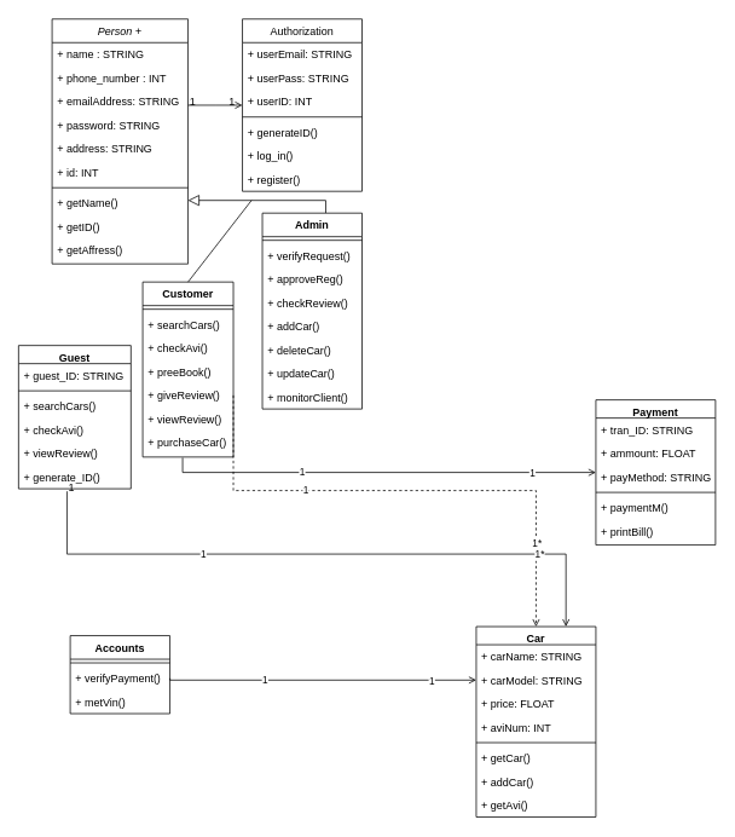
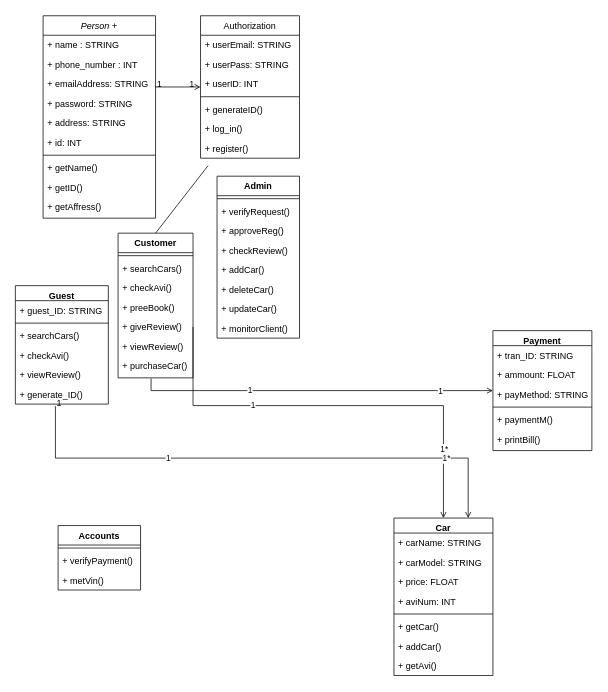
  <mxCell id="0" />
  <mxCell id="1" parent="0" />
  <mxCell id="2" value="Person +" style="swimlane;fontStyle=2;align=center;verticalAlign=top;childLayout=stackLayout;horizontal=1;startSize=26;horizontalStack=0;resizeParent=1;resizeLast=0;collapsible=1;marginBottom=0;rounded=0;shadow=0;strokeWidth=1;" parent="1" vertex="1"><mxGeometry x="57" y="20" width="150" height="270" as="geometry"><mxRectangle x="230" y="140" width="160" height="26" as="alternateBounds" /></mxGeometry></mxCell>
  <mxCell id="3" value="+ name : STRING" style="text;align=left;verticalAlign=top;spacingLeft=4;spacingRight=4;overflow=hidden;rotatable=0;points=[[0,0.5],[1,0.5]];portConstraint=eastwest;" parent="2" vertex="1"><mxGeometry y="26" width="150" height="26" as="geometry" /></mxCell>
  <mxCell id="4" value="+ phone_number : INT" style="text;align=left;verticalAlign=top;spacingLeft=4;spacingRight=4;overflow=hidden;rotatable=0;points=[[0,0.5],[1,0.5]];portConstraint=eastwest;rounded=0;shadow=0;html=0;" parent="2" vertex="1"><mxGeometry y="52" width="150" height="26" as="geometry" /></mxCell>
  <mxCell id="5" value="+ emailAddress: STRING" style="text;align=left;verticalAlign=top;spacingLeft=4;spacingRight=4;overflow=hidden;rotatable=0;points=[[0,0.5],[1,0.5]];portConstraint=eastwest;rounded=0;shadow=0;html=0;" parent="2" vertex="1"><mxGeometry y="78" width="150" height="26" as="geometry" /></mxCell>
  <mxCell id="6" value="+ password: STRING" style="text;align=left;verticalAlign=top;spacingLeft=4;spacingRight=4;overflow=hidden;rotatable=0;points=[[0,0.5],[1,0.5]];portConstraint=eastwest;rounded=0;shadow=0;html=0;" vertex="1" parent="2"><mxGeometry y="104" width="150" height="26" as="geometry" /></mxCell>
  <mxCell id="7" value="+ address: STRING" style="text;align=left;verticalAlign=top;spacingLeft=4;spacingRight=4;overflow=hidden;rotatable=0;points=[[0,0.5],[1,0.5]];portConstraint=eastwest;rounded=0;shadow=0;html=0;" vertex="1" parent="2"><mxGeometry y="130" width="150" height="26" as="geometry" /></mxCell>
  <mxCell id="8" value="+ id: INT" style="text;align=left;verticalAlign=top;spacingLeft=4;spacingRight=4;overflow=hidden;rotatable=0;points=[[0,0.5],[1,0.5]];portConstraint=eastwest;rounded=0;shadow=0;html=0;" vertex="1" parent="2"><mxGeometry y="156" width="150" height="26" as="geometry" /></mxCell>
  <mxCell id="9" value="" style="line;html=1;strokeWidth=1;align=left;verticalAlign=middle;spacingTop=-1;spacingLeft=3;spacingRight=3;rotatable=0;labelPosition=right;points=[];portConstraint=eastwest;" parent="2" vertex="1"><mxGeometry y="182" width="150" height="8" as="geometry" /></mxCell>
  <mxCell id="10" value="+ getName()" style="text;align=left;verticalAlign=top;spacingLeft=4;spacingRight=4;overflow=hidden;rotatable=0;points=[[0,0.5],[1,0.5]];portConstraint=eastwest;rounded=0;shadow=0;html=0;" vertex="1" parent="2"><mxGeometry y="190" width="150" height="26" as="geometry" /></mxCell>
  <mxCell id="11" value="+ getID()" style="text;align=left;verticalAlign=top;spacingLeft=4;spacingRight=4;overflow=hidden;rotatable=0;points=[[0,0.5],[1,0.5]];portConstraint=eastwest;rounded=0;shadow=0;html=0;" vertex="1" parent="2"><mxGeometry y="216" width="150" height="26" as="geometry" /></mxCell>
  <mxCell id="12" value="+ getAffress()" style="text;align=left;verticalAlign=top;spacingLeft=4;spacingRight=4;overflow=hidden;rotatable=0;points=[[0,0.5],[1,0.5]];portConstraint=eastwest;rounded=0;shadow=0;html=0;" vertex="1" parent="2"><mxGeometry y="242" width="150" height="26" as="geometry" /></mxCell>
  <mxCell id="13" value="Customer" style="swimlane;fontStyle=1;align=center;verticalAlign=top;childLayout=stackLayout;horizontal=1;startSize=26;horizontalStack=0;resizeParent=1;resizeLast=0;collapsible=1;marginBottom=0;rounded=0;shadow=0;strokeWidth=1;" parent="1" vertex="1"><mxGeometry x="157" y="310" width="100" height="193" as="geometry"><mxRectangle x="130" y="380" width="160" height="26" as="alternateBounds" /></mxGeometry></mxCell>
  <mxCell id="14" value="" style="line;html=1;strokeWidth=1;align=left;verticalAlign=middle;spacingTop=-1;spacingLeft=3;spacingRight=3;rotatable=0;labelPosition=right;points=[];portConstraint=eastwest;" parent="13" vertex="1"><mxGeometry y="26" width="100" height="8" as="geometry" /></mxCell>
  <mxCell id="15" value="+ searchCars()" style="text;align=left;verticalAlign=top;spacingLeft=4;spacingRight=4;overflow=hidden;rotatable=0;points=[[0,0.5],[1,0.5]];portConstraint=eastwest;" parent="13" vertex="1"><mxGeometry y="34" width="100" height="26" as="geometry" /></mxCell>
  <mxCell id="16" value="+ checkAvi()" style="text;align=left;verticalAlign=top;spacingLeft=4;spacingRight=4;overflow=hidden;rotatable=0;points=[[0,0.5],[1,0.5]];portConstraint=eastwest;" vertex="1" parent="13"><mxGeometry y="60" width="100" height="26" as="geometry" /></mxCell>
  <mxCell id="17" value="+ preeBook()" style="text;align=left;verticalAlign=top;spacingLeft=4;spacingRight=4;overflow=hidden;rotatable=0;points=[[0,0.5],[1,0.5]];portConstraint=eastwest;" vertex="1" parent="13"><mxGeometry y="86" width="100" height="26" as="geometry" /></mxCell>
  <mxCell id="18" value="+ giveReview()" style="text;align=left;verticalAlign=top;spacingLeft=4;spacingRight=4;overflow=hidden;rotatable=0;points=[[0,0.5],[1,0.5]];portConstraint=eastwest;" vertex="1" parent="13"><mxGeometry y="112" width="100" height="26" as="geometry" /></mxCell>
  <mxCell id="19" value="+ viewReview()" style="text;align=left;verticalAlign=top;spacingLeft=4;spacingRight=4;overflow=hidden;rotatable=0;points=[[0,0.5],[1,0.5]];portConstraint=eastwest;" vertex="1" parent="13"><mxGeometry y="138" width="100" height="26" as="geometry" /></mxCell>
  <mxCell id="20" value="+ purchaseCar()" style="text;align=left;verticalAlign=top;spacingLeft=4;spacingRight=4;overflow=hidden;rotatable=0;points=[[0,0.5],[1,0.5]];portConstraint=eastwest;" vertex="1" parent="13"><mxGeometry y="164" width="100" height="26" as="geometry" /></mxCell>
- <mxCell id="21" value="" style="endArrow=block;endSize=10;endFill=0;shadow=0;strokeWidth=1;rounded=0;edgeStyle=elbowEdgeStyle;elbow=vertical;exitX=0.636;exitY=0;exitDx=0;exitDy=0;exitPerimeter=0;" parent="1" source="33" target="2" edge="1"><mxGeometry width="160" relative="1" as="geometry"><mxPoint x="197" y="143" as="sourcePoint" /><mxPoint x="197" y="143" as="targetPoint" /><Array as="points"><mxPoint x="257" y="220" /></Array></mxGeometry></mxCell>
  <mxCell id="22" value="Authorization" style="swimlane;fontStyle=0;align=center;verticalAlign=top;childLayout=stackLayout;horizontal=1;startSize=26;horizontalStack=0;resizeParent=1;resizeLast=0;collapsible=1;marginBottom=0;rounded=0;shadow=0;strokeWidth=1;" parent="1" vertex="1"><mxGeometry x="267" y="20" width="132" height="190" as="geometry"><mxRectangle x="550" y="140" width="160" height="26" as="alternateBounds" /></mxGeometry></mxCell>
  <mxCell id="23" value="+ userEmail: STRING" style="text;align=left;verticalAlign=top;spacingLeft=4;spacingRight=4;overflow=hidden;rotatable=0;points=[[0,0.5],[1,0.5]];portConstraint=eastwest;" parent="22" vertex="1"><mxGeometry y="26" width="132" height="26" as="geometry" /></mxCell>
  <mxCell id="24" value="+ userPass: STRING" style="text;align=left;verticalAlign=top;spacingLeft=4;spacingRight=4;overflow=hidden;rotatable=0;points=[[0,0.5],[1,0.5]];portConstraint=eastwest;rounded=0;shadow=0;html=0;" parent="22" vertex="1"><mxGeometry y="52" width="132" height="26" as="geometry" /></mxCell>
  <mxCell id="25" value="+ userID: INT" style="text;align=left;verticalAlign=top;spacingLeft=4;spacingRight=4;overflow=hidden;rotatable=0;points=[[0,0.5],[1,0.5]];portConstraint=eastwest;rounded=0;shadow=0;html=0;" parent="22" vertex="1"><mxGeometry y="78" width="132" height="26" as="geometry" /></mxCell>
  <mxCell id="26" value="" style="line;html=1;strokeWidth=1;align=left;verticalAlign=middle;spacingTop=-1;spacingLeft=3;spacingRight=3;rotatable=0;labelPosition=right;points=[];portConstraint=eastwest;" parent="22" vertex="1"><mxGeometry y="104" width="132" height="8" as="geometry" /></mxCell>
  <mxCell id="27" value="+ generateID()" style="text;align=left;verticalAlign=top;spacingLeft=4;spacingRight=4;overflow=hidden;rotatable=0;points=[[0,0.5],[1,0.5]];portConstraint=eastwest;rounded=0;shadow=0;html=0;" parent="22" vertex="1"><mxGeometry y="112" width="132" height="26" as="geometry" /></mxCell>
  <mxCell id="28" value="+ log_in()" style="text;align=left;verticalAlign=top;spacingLeft=4;spacingRight=4;overflow=hidden;rotatable=0;points=[[0,0.5],[1,0.5]];portConstraint=eastwest;rounded=0;shadow=0;html=0;" parent="22" vertex="1"><mxGeometry y="138" width="132" height="26" as="geometry" /></mxCell>
  <mxCell id="29" value="+ register()" style="text;align=left;verticalAlign=top;spacingLeft=4;spacingRight=4;overflow=hidden;rotatable=0;points=[[0,0.5],[1,0.5]];portConstraint=eastwest;" parent="22" vertex="1"><mxGeometry y="164" width="132" height="26" as="geometry" /></mxCell>
  <mxCell id="30" value="" style="endArrow=open;shadow=0;strokeWidth=1;rounded=0;endFill=1;edgeStyle=elbowEdgeStyle;elbow=vertical;" parent="1" source="2" target="22" edge="1"><mxGeometry x="0.5" y="41" relative="1" as="geometry"><mxPoint x="377" y="132" as="sourcePoint" /><mxPoint x="537" y="132" as="targetPoint" /><mxPoint x="-40" y="32" as="offset" /></mxGeometry></mxCell>
  <mxCell id="31" value="1" style="resizable=0;align=left;verticalAlign=bottom;labelBackgroundColor=none;fontSize=12;" parent="30" connectable="0" vertex="1"><mxGeometry x="-1" relative="1" as="geometry"><mxPoint y="4" as="offset" /></mxGeometry></mxCell>
  <mxCell id="32" value="1" style="resizable=0;align=right;verticalAlign=bottom;labelBackgroundColor=none;fontSize=12;" parent="30" connectable="0" vertex="1"><mxGeometry x="1" relative="1" as="geometry"><mxPoint x="-7" y="4" as="offset" /></mxGeometry></mxCell>
  <mxCell id="33" value="Admin" style="swimlane;fontStyle=1;align=center;verticalAlign=top;childLayout=stackLayout;horizontal=1;startSize=26;horizontalStack=0;resizeParent=1;resizeParentMax=0;resizeLast=0;collapsible=1;marginBottom=0;" vertex="1" parent="1"><mxGeometry x="289" y="234" width="110" height="216" as="geometry"><mxRectangle x="280" y="447" width="70" height="26" as="alternateBounds" /></mxGeometry></mxCell>
  <mxCell id="34" value="" style="line;strokeWidth=1;fillColor=none;align=left;verticalAlign=middle;spacingTop=-1;spacingLeft=3;spacingRight=3;rotatable=0;labelPosition=right;points=[];portConstraint=eastwest;" vertex="1" parent="33"><mxGeometry y="26" width="110" height="8" as="geometry" /></mxCell>
  <mxCell id="35" value="+ verifyRequest()" style="text;strokeColor=none;fillColor=none;align=left;verticalAlign=top;spacingLeft=4;spacingRight=4;overflow=hidden;rotatable=0;points=[[0,0.5],[1,0.5]];portConstraint=eastwest;" vertex="1" parent="33"><mxGeometry y="34" width="110" height="26" as="geometry" /></mxCell>
  <mxCell id="36" value="+ approveReg()" style="text;strokeColor=none;fillColor=none;align=left;verticalAlign=top;spacingLeft=4;spacingRight=4;overflow=hidden;rotatable=0;points=[[0,0.5],[1,0.5]];portConstraint=eastwest;" vertex="1" parent="33"><mxGeometry y="60" width="110" height="26" as="geometry" /></mxCell>
  <mxCell id="37" value="+ checkReview()" style="text;strokeColor=none;fillColor=none;align=left;verticalAlign=top;spacingLeft=4;spacingRight=4;overflow=hidden;rotatable=0;points=[[0,0.5],[1,0.5]];portConstraint=eastwest;" vertex="1" parent="33"><mxGeometry y="86" width="110" height="26" as="geometry" /></mxCell>
  <mxCell id="38" value="+ addCar()" style="text;strokeColor=none;fillColor=none;align=left;verticalAlign=top;spacingLeft=4;spacingRight=4;overflow=hidden;rotatable=0;points=[[0,0.5],[1,0.5]];portConstraint=eastwest;" vertex="1" parent="33"><mxGeometry y="112" width="110" height="26" as="geometry" /></mxCell>
  <mxCell id="39" value="+ deleteCar()" style="text;strokeColor=none;fillColor=none;align=left;verticalAlign=top;spacingLeft=4;spacingRight=4;overflow=hidden;rotatable=0;points=[[0,0.5],[1,0.5]];portConstraint=eastwest;" vertex="1" parent="33"><mxGeometry y="138" width="110" height="26" as="geometry" /></mxCell>
  <mxCell id="40" value="+ updateCar()" style="text;strokeColor=none;fillColor=none;align=left;verticalAlign=top;spacingLeft=4;spacingRight=4;overflow=hidden;rotatable=0;points=[[0,0.5],[1,0.5]];portConstraint=eastwest;" vertex="1" parent="33"><mxGeometry y="164" width="110" height="26" as="geometry" /></mxCell>
  <mxCell id="41" value="+ monitorClient()" style="text;strokeColor=none;fillColor=none;align=left;verticalAlign=top;spacingLeft=4;spacingRight=4;overflow=hidden;rotatable=0;points=[[0,0.5],[1,0.5]];portConstraint=eastwest;" vertex="1" parent="33"><mxGeometry y="190" width="110" height="26" as="geometry" /></mxCell>
  <mxCell id="42" value="Accounts" style="swimlane;fontStyle=1;align=center;verticalAlign=top;childLayout=stackLayout;horizontal=1;startSize=26;horizontalStack=0;resizeParent=1;resizeParentMax=0;resizeLast=0;collapsible=1;marginBottom=0;" vertex="1" parent="1"><mxGeometry x="77" y="700" width="110" height="86" as="geometry"><mxRectangle x="410" y="460" width="90" height="26" as="alternateBounds" /></mxGeometry></mxCell>
  <mxCell id="43" value="" style="line;strokeWidth=1;fillColor=none;align=left;verticalAlign=middle;spacingTop=-1;spacingLeft=3;spacingRight=3;rotatable=0;labelPosition=right;points=[];portConstraint=eastwest;" vertex="1" parent="42"><mxGeometry y="26" width="110" height="8" as="geometry" /></mxCell>
  <mxCell id="44" value="+ verifyPayment()" style="text;strokeColor=none;fillColor=none;align=left;verticalAlign=top;spacingLeft=4;spacingRight=4;overflow=hidden;rotatable=0;points=[[0,0.5],[1,0.5]];portConstraint=eastwest;" vertex="1" parent="42"><mxGeometry y="34" width="110" height="26" as="geometry" /></mxCell>
  <mxCell id="45" value="+ metVin()" style="text;strokeColor=none;fillColor=none;align=left;verticalAlign=top;spacingLeft=4;spacingRight=4;overflow=hidden;rotatable=0;points=[[0,0.5],[1,0.5]];portConstraint=eastwest;" vertex="1" parent="42"><mxGeometry y="60" width="110" height="26" as="geometry" /></mxCell>
  <mxCell id="46" value="Car" style="swimlane;fontStyle=1;align=center;verticalAlign=top;childLayout=stackLayout;horizontal=1;startSize=20;horizontalStack=0;resizeParent=1;resizeLast=0;collapsible=1;marginBottom=0;rounded=0;shadow=0;strokeWidth=1;" vertex="1" parent="1"><mxGeometry x="525" y="690" width="132" height="210" as="geometry"><mxRectangle x="550" y="140" width="160" height="26" as="alternateBounds" /></mxGeometry></mxCell>
  <mxCell id="47" value="+ carName: STRING" style="text;align=left;verticalAlign=top;spacingLeft=4;spacingRight=4;overflow=hidden;rotatable=0;points=[[0,0.5],[1,0.5]];portConstraint=eastwest;" vertex="1" parent="46"><mxGeometry y="20" width="132" height="26" as="geometry" /></mxCell>
  <mxCell id="48" value="+ carModel: STRING" style="text;align=left;verticalAlign=top;spacingLeft=4;spacingRight=4;overflow=hidden;rotatable=0;points=[[0,0.5],[1,0.5]];portConstraint=eastwest;rounded=0;shadow=0;html=0;" vertex="1" parent="46"><mxGeometry y="46" width="132" height="26" as="geometry" /></mxCell>
  <mxCell id="49" value="+ price: FLOAT" style="text;align=left;verticalAlign=top;spacingLeft=4;spacingRight=4;overflow=hidden;rotatable=0;points=[[0,0.5],[1,0.5]];portConstraint=eastwest;rounded=0;shadow=0;html=0;" vertex="1" parent="46"><mxGeometry y="72" width="132" height="26" as="geometry" /></mxCell>
  <mxCell id="50" value="+ aviNum: INT" style="text;align=left;verticalAlign=top;spacingLeft=4;spacingRight=4;overflow=hidden;rotatable=0;points=[[0,0.5],[1,0.5]];portConstraint=eastwest;rounded=0;shadow=0;html=0;" vertex="1" parent="46"><mxGeometry y="98" width="132" height="26" as="geometry" /></mxCell>
  <mxCell id="51" value="" style="line;html=1;strokeWidth=1;align=left;verticalAlign=middle;spacingTop=-1;spacingLeft=3;spacingRight=3;rotatable=0;labelPosition=right;points=[];portConstraint=eastwest;" vertex="1" parent="46"><mxGeometry y="124" width="132" height="8" as="geometry" /></mxCell>
  <mxCell id="52" value="+ getCar()" style="text;align=left;verticalAlign=top;spacingLeft=4;spacingRight=4;overflow=hidden;rotatable=0;points=[[0,0.5],[1,0.5]];portConstraint=eastwest;rounded=0;shadow=0;html=0;" vertex="1" parent="46"><mxGeometry y="132" width="132" height="26" as="geometry" /></mxCell>
  <mxCell id="53" value="+ addCar()" style="text;align=left;verticalAlign=top;spacingLeft=4;spacingRight=4;overflow=hidden;rotatable=0;points=[[0,0.5],[1,0.5]];portConstraint=eastwest;" vertex="1" parent="46"><mxGeometry y="158" width="132" height="26" as="geometry" /></mxCell>
  <mxCell id="54" value="+ getAvi()" style="text;align=left;verticalAlign=top;spacingLeft=4;spacingRight=4;overflow=hidden;rotatable=0;points=[[0,0.5],[1,0.5]];portConstraint=eastwest;rounded=0;shadow=0;html=0;" vertex="1" parent="46"><mxGeometry y="184" width="132" height="26" as="geometry" /></mxCell>
- <mxCell id="55" value="" style="endArrow=open;shadow=0;strokeWidth=1;rounded=0;endFill=1;edgeStyle=elbowEdgeStyle;elbow=vertical;exitX=1;exitY=0.5;exitDx=0;exitDy=0;dashed=1;" edge="1" parent="1" source="18" target="46"><mxGeometry x="0.5" y="41" relative="1" as="geometry"><mxPoint x="297" y="535" as="sourcePoint" /><mxPoint x="259.364" y="635.59" as="targetPoint" /><mxPoint x="-40" y="32" as="offset" /><Array as="points"><mxPoint x="287" y="540" /><mxPoint x="197" y="610" /><mxPoint x="203" y="530" /></Array></mxGeometry></mxCell>
+ <mxCell id="55" value="" style="endArrow=open;shadow=0;strokeWidth=1;rounded=0;endFill=1;edgeStyle=elbowEdgeStyle;elbow=vertical;exitX=1;exitY=0.5;exitDx=0;exitDy=0;" edge="1" parent="1" source="18" target="46"><mxGeometry x="0.5" y="41" relative="1" as="geometry"><mxPoint x="297" y="535" as="sourcePoint" /><mxPoint x="259.364" y="635.59" as="targetPoint" /><mxPoint x="-40" y="32" as="offset" /><Array as="points"><mxPoint x="287" y="540" /><mxPoint x="197" y="610" /><mxPoint x="203" y="530" /></Array></mxGeometry></mxCell>
  <mxCell id="56" value="1" style="edgeLabel;html=1;align=center;verticalAlign=middle;resizable=0;points=[];" vertex="1" connectable="0" parent="55"><mxGeometry x="-0.375" y="1" relative="1" as="geometry"><mxPoint as="offset" /></mxGeometry></mxCell>
  <mxCell id="57" value="1*" style="edgeLabel;html=1;align=center;verticalAlign=middle;resizable=0;points=[];" vertex="1" connectable="0" parent="55"><mxGeometry x="0.685" relative="1" as="geometry"><mxPoint as="offset" /></mxGeometry></mxCell>
  <mxCell id="58" value="Payment" style="swimlane;fontStyle=1;align=center;verticalAlign=top;childLayout=stackLayout;horizontal=1;startSize=20;horizontalStack=0;resizeParent=1;resizeLast=0;collapsible=1;marginBottom=0;rounded=0;shadow=0;strokeWidth=1;" vertex="1" parent="1"><mxGeometry x="657" y="440" width="132" height="160" as="geometry"><mxRectangle x="550" y="140" width="160" height="26" as="alternateBounds" /></mxGeometry></mxCell>
  <mxCell id="59" value="+ tran_ID: STRING" style="text;align=left;verticalAlign=top;spacingLeft=4;spacingRight=4;overflow=hidden;rotatable=0;points=[[0,0.5],[1,0.5]];portConstraint=eastwest;" vertex="1" parent="58"><mxGeometry y="20" width="132" height="26" as="geometry" /></mxCell>
  <mxCell id="60" value="+ ammount: FLOAT" style="text;align=left;verticalAlign=top;spacingLeft=4;spacingRight=4;overflow=hidden;rotatable=0;points=[[0,0.5],[1,0.5]];portConstraint=eastwest;rounded=0;shadow=0;html=0;" vertex="1" parent="58"><mxGeometry y="46" width="132" height="26" as="geometry" /></mxCell>
  <mxCell id="61" value="+ payMethod: STRING" style="text;align=left;verticalAlign=top;spacingLeft=4;spacingRight=4;overflow=hidden;rotatable=0;points=[[0,0.5],[1,0.5]];portConstraint=eastwest;rounded=0;shadow=0;html=0;" vertex="1" parent="58"><mxGeometry y="72" width="132" height="26" as="geometry" /></mxCell>
  <mxCell id="62" value="" style="line;html=1;strokeWidth=1;align=left;verticalAlign=middle;spacingTop=-1;spacingLeft=3;spacingRight=3;rotatable=0;labelPosition=right;points=[];portConstraint=eastwest;" vertex="1" parent="58"><mxGeometry y="98" width="132" height="8" as="geometry" /></mxCell>
  <mxCell id="63" value="+ paymentM()" style="text;align=left;verticalAlign=top;spacingLeft=4;spacingRight=4;overflow=hidden;rotatable=0;points=[[0,0.5],[1,0.5]];portConstraint=eastwest;rounded=0;shadow=0;html=0;" vertex="1" parent="58"><mxGeometry y="106" width="132" height="26" as="geometry" /></mxCell>
  <mxCell id="64" value="+ printBill()" style="text;align=left;verticalAlign=top;spacingLeft=4;spacingRight=4;overflow=hidden;rotatable=0;points=[[0,0.5],[1,0.5]];portConstraint=eastwest;" vertex="1" parent="58"><mxGeometry y="132" width="132" height="26" as="geometry" /></mxCell>
- <mxCell id="65" value="" style="endArrow=open;shadow=0;strokeWidth=1;rounded=0;endFill=1;edgeStyle=elbowEdgeStyle;elbow=vertical;exitX=1;exitY=0.5;exitDx=0;exitDy=0;entryX=0;entryY=0.5;entryDx=0;entryDy=0;" edge="1" parent="1" source="44" target="48"><mxGeometry x="0.5" y="41" relative="1" as="geometry"><mxPoint x="157" y="522" as="sourcePoint" /><mxPoint x="317" y="660" as="targetPoint" /><mxPoint x="-40" y="32" as="offset" /><Array as="points"><mxPoint x="357" y="749" /><mxPoint x="213" y="540" /></Array></mxGeometry></mxCell>
- <mxCell id="66" value="1" style="edgeLabel;html=1;align=center;verticalAlign=middle;resizable=0;points=[];" vertex="1" connectable="0" parent="65"><mxGeometry x="-0.375" y="1" relative="1" as="geometry"><mxPoint as="offset" /></mxGeometry></mxCell>
- <mxCell id="67" value="1" style="edgeLabel;html=1;align=center;verticalAlign=middle;resizable=0;points=[];" vertex="1" connectable="0" parent="65"><mxGeometry x="0.685" relative="1" as="geometry"><mxPoint x="4" as="offset" /></mxGeometry></mxCell>
  <mxCell id="68" value="" style="endArrow=open;shadow=0;strokeWidth=1;rounded=0;endFill=1;edgeStyle=elbowEdgeStyle;elbow=vertical;exitX=0.44;exitY=1.146;exitDx=0;exitDy=0;exitPerimeter=0;" edge="1" parent="1" source="20" target="61"><mxGeometry x="0.5" y="41" relative="1" as="geometry"><mxPoint x="147" y="697" as="sourcePoint" /><mxPoint x="327" y="670" as="targetPoint" /><mxPoint x="-40" y="32" as="offset" /><Array as="points"><mxPoint x="427" y="520" /><mxPoint x="223" y="550" /></Array></mxGeometry></mxCell>
  <mxCell id="69" value="1" style="edgeLabel;html=1;align=center;verticalAlign=middle;resizable=0;points=[];" vertex="1" connectable="0" parent="68"><mxGeometry x="-0.375" y="1" relative="1" as="geometry"><mxPoint as="offset" /></mxGeometry></mxCell>
  <mxCell id="70" value="1" style="edgeLabel;html=1;align=center;verticalAlign=middle;resizable=0;points=[];" vertex="1" connectable="0" parent="68"><mxGeometry x="0.685" relative="1" as="geometry"><mxPoint x="4" as="offset" /></mxGeometry></mxCell>
  <mxCell id="71" value="" style="endArrow=none;html=1;exitX=0.5;exitY=0;exitDx=0;exitDy=0;" edge="1" parent="1" source="13"><mxGeometry width="50" height="50" relative="1" as="geometry"><mxPoint x="267" y="390" as="sourcePoint" /><mxPoint x="277" y="220" as="targetPoint" /></mxGeometry></mxCell>
  <mxCell id="72" value="Guest" style="swimlane;fontStyle=1;align=center;verticalAlign=top;childLayout=stackLayout;horizontal=1;startSize=20;horizontalStack=0;resizeParent=1;resizeParentMax=0;resizeLast=0;collapsible=1;marginBottom=0;" vertex="1" parent="1"><mxGeometry x="20" y="380" width="124" height="158" as="geometry" /></mxCell>
  <mxCell id="73" value="+ guest_ID: STRING" style="text;strokeColor=none;fillColor=none;align=left;verticalAlign=top;spacingLeft=4;spacingRight=4;overflow=hidden;rotatable=0;points=[[0,0.5],[1,0.5]];portConstraint=eastwest;" vertex="1" parent="72"><mxGeometry y="20" width="124" height="26" as="geometry" /></mxCell>
  <mxCell id="74" value="" style="line;strokeWidth=1;fillColor=none;align=left;verticalAlign=middle;spacingTop=-1;spacingLeft=3;spacingRight=3;rotatable=0;labelPosition=right;points=[];portConstraint=eastwest;" vertex="1" parent="72"><mxGeometry y="46" width="124" height="8" as="geometry" /></mxCell>
  <mxCell id="75" value="+ searchCars()" style="text;strokeColor=none;fillColor=none;align=left;verticalAlign=top;spacingLeft=4;spacingRight=4;overflow=hidden;rotatable=0;points=[[0,0.5],[1,0.5]];portConstraint=eastwest;" vertex="1" parent="72"><mxGeometry y="54" width="124" height="26" as="geometry" /></mxCell>
  <mxCell id="76" value="+ checkAvi()" style="text;strokeColor=none;fillColor=none;align=left;verticalAlign=top;spacingLeft=4;spacingRight=4;overflow=hidden;rotatable=0;points=[[0,0.5],[1,0.5]];portConstraint=eastwest;" vertex="1" parent="72"><mxGeometry y="80" width="124" height="26" as="geometry" /></mxCell>
  <mxCell id="77" value="+ viewReview()" style="text;strokeColor=none;fillColor=none;align=left;verticalAlign=top;spacingLeft=4;spacingRight=4;overflow=hidden;rotatable=0;points=[[0,0.5],[1,0.5]];portConstraint=eastwest;" vertex="1" parent="72"><mxGeometry y="106" width="124" height="26" as="geometry" /></mxCell>
  <mxCell id="78" value="+ generate_ID()" style="text;strokeColor=none;fillColor=none;align=left;verticalAlign=top;spacingLeft=4;spacingRight=4;overflow=hidden;rotatable=0;points=[[0,0.5],[1,0.5]];portConstraint=eastwest;" vertex="1" parent="72"><mxGeometry y="132" width="124" height="26" as="geometry" /></mxCell>
  <mxCell id="79" value="" style="endArrow=open;shadow=0;strokeWidth=1;rounded=0;endFill=1;edgeStyle=elbowEdgeStyle;elbow=vertical;exitX=0.431;exitY=1.108;exitDx=0;exitDy=0;exitPerimeter=0;entryX=0.75;entryY=0;entryDx=0;entryDy=0;" edge="1" parent="1" source="78" target="46"><mxGeometry x="0.5" y="41" relative="1" as="geometry"><mxPoint x="297.02" y="387.408" as="sourcePoint" /><mxPoint x="223" y="730" as="targetPoint" /><mxPoint x="-40" y="32" as="offset" /><Array as="points"><mxPoint x="347" y="610" /></Array></mxGeometry></mxCell>
  <mxCell id="80" value="1" style="resizable=0;align=left;verticalAlign=bottom;labelBackgroundColor=none;fontSize=12;" connectable="0" vertex="1" parent="79"><mxGeometry x="-1" relative="1" as="geometry"><mxPoint y="4" as="offset" /></mxGeometry></mxCell>
  <mxCell id="81" value="1" style="edgeLabel;html=1;align=center;verticalAlign=middle;resizable=0;points=[];" vertex="1" connectable="0" parent="79"><mxGeometry x="-0.375" y="1" relative="1" as="geometry"><mxPoint as="offset" /></mxGeometry></mxCell>
  <mxCell id="82" value="1*" style="edgeLabel;html=1;align=center;verticalAlign=middle;resizable=0;points=[];" vertex="1" connectable="0" parent="79"><mxGeometry x="0.685" relative="1" as="geometry"><mxPoint as="offset" /></mxGeometry></mxCell>
